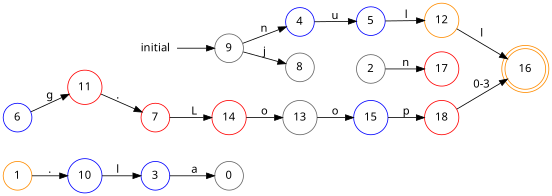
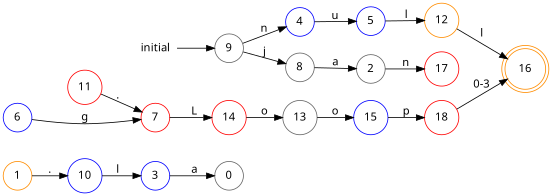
  digraph {
    fontname="Noto Sans"
    rankdir=LR
    node [color=red fontname="Noto Sans" shape=circle]
    edge [fontname="Noto Sans"]
    0 [color=gray40]
    11
    6 [color=blue]
    7
    1 [color=darkorange]
    10 [color=blue]
    3 [color=blue]
    2 [color=gray40]
    17
    4 [color=blue]
    5 [color=blue]
    12 [color=darkorange]
    16 [color=darkorange shape=doublecircle]
    14
    13 [color=gray40]
    15 [color=blue]
    8 [color=gray40]
    9 [color=gray40]
    initial [shape=plaintext]
    18
    11 -> 7 [label="."]
-   6 -> 11 [label=g]
+   6 -> 7 [label=g]
    7 -> 14 [label=L]
    1 -> 10 [label="."]
    10 -> 3 [label=l]
    3 -> 0 [label=a]
    2 -> 17 [label=n]
    4 -> 5 [label=u]
    5 -> 12 [label=l]
    12 -> 16 [label=l]
    14 -> 13 [label=o]
    13 -> 15 [label=o]
    15 -> 18 [label=p]
+   8 -> 2 [label=a]
    9 -> 4 [label=n]
    9 -> 8 [label=j]
    initial -> 9
    18 -> 16 [label="0-3"]
  }
